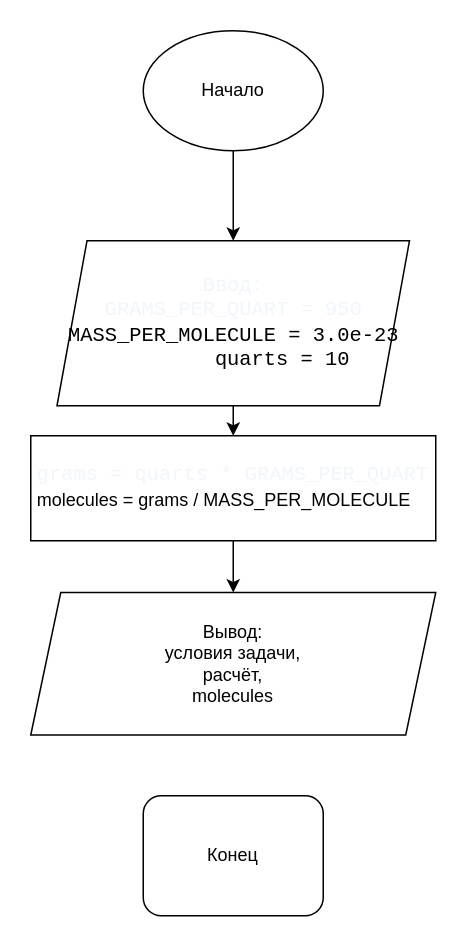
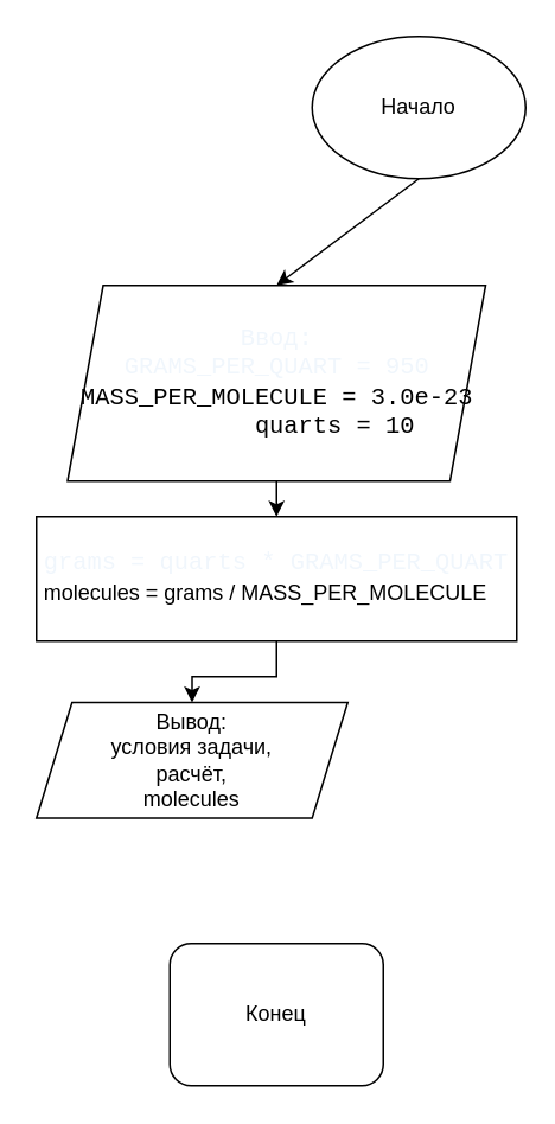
  <mxCell id="0" />
  <mxCell id="1" parent="0" />
- <mxCell id="2" value="Начало" style="ellipse;whiteSpace=wrap;html=1;" vertex="1" parent="1"><mxGeometry x="95" y="20" width="120" height="80" as="geometry" /></mxCell>
+ <mxCell id="2" value="Начало" style="ellipse;whiteSpace=wrap;html=1;" vertex="1" parent="1"><mxGeometry x="175" y="20" width="120" height="80" as="geometry" /></mxCell>
  <mxCell id="3" value="" style="endArrow=classic;html=1;rounded=0;exitX=0.5;exitY=1;exitDx=0;exitDy=0;" edge="1" parent="1" source="2"><mxGeometry width="50" height="50" relative="1" as="geometry"><mxPoint x="180" y="440" as="sourcePoint" /><mxPoint x="155" y="160" as="targetPoint" /></mxGeometry></mxCell>
  <mxCell id="4" style="edgeStyle=orthogonalEdgeStyle;rounded=0;orthogonalLoop=1;jettySize=auto;html=1;exitX=0.5;exitY=1;exitDx=0;exitDy=0;entryX=0.5;entryY=0;entryDx=0;entryDy=0;" edge="1" parent="1" source="5" target="7"><mxGeometry relative="1" as="geometry" /></mxCell>
  <mxCell id="5" value="&lt;div&gt;&lt;span style=&quot;white-space-collapse: break-spaces; font-family: &amp;quot;Monaspace Neon&amp;quot;, ui-monospace, SFMono-Regular, &amp;quot;SF Mono&amp;quot;, Menlo, Consolas, &amp;quot;Liberation Mono&amp;quot;, monospace; font-size: 13.6px;&quot;&gt;&lt;font style=&quot;color: light-dark(rgb(240, 246, 252), rgb(246, 246, 246));&quot;&gt;Ввод:&lt;/font&gt;&lt;/span&gt;&lt;/div&gt;&lt;span style=&quot;white-space-collapse: break-spaces; font-family: &amp;quot;Monaspace Neon&amp;quot;, ui-monospace, SFMono-Regular, &amp;quot;SF Mono&amp;quot;, Menlo, Consolas, &amp;quot;Liberation Mono&amp;quot;, monospace; font-size: 13.6px;&quot;&gt;&lt;font style=&quot;color: light-dark(rgb(240, 246, 252), rgb(246, 246, 246));&quot;&gt;GRAMS_PER_QUART = 950&lt;/font&gt;&lt;/span&gt;&lt;div&gt;&lt;span style=&quot;font-family: &amp;quot;Monaspace Neon&amp;quot;, ui-monospace, SFMono-Regular, &amp;quot;SF Mono&amp;quot;, Menlo, Consolas, &amp;quot;Liberation Mono&amp;quot;, monospace; font-size: 13.6px; white-space-collapse: break-spaces;&quot;&gt;MASS_PER_MOLECULE = 3.0e-23&lt;/span&gt;&lt;span style=&quot;font-family: &amp;quot;Monaspace Neon&amp;quot;, ui-monospace, SFMono-Regular, &amp;quot;SF Mono&amp;quot;, Menlo, Consolas, &amp;quot;Liberation Mono&amp;quot;, monospace; font-size: 13.6px; white-space-collapse: break-spaces;&quot;&gt;&lt;font style=&quot;color: light-dark(rgb(240, 246, 252), rgb(246, 246, 246));&quot;&gt;&lt;/font&gt;&lt;/span&gt;&lt;/div&gt;&lt;div&gt;&lt;font face=&quot;Monaspace Neon, ui-monospace, SFMono-Regular, SF Mono, Menlo, Consolas, Liberation Mono, monospace&quot;&gt;&lt;span style=&quot;font-size: 13.6px; white-space-collapse: break-spaces;&quot;&gt;&amp;nbsp;&lt;span style=&quot;white-space: pre;&quot;&gt;&#09;&lt;/span&gt;quarts = 10&lt;/span&gt;&lt;/font&gt;&lt;/div&gt;" style="shape=parallelogram;perimeter=parallelogramPerimeter;whiteSpace=wrap;html=1;fixedSize=1;" vertex="1" parent="1"><mxGeometry x="37.5" y="160" width="235" height="110" as="geometry" /></mxCell>
  <mxCell id="6" style="edgeStyle=orthogonalEdgeStyle;rounded=0;orthogonalLoop=1;jettySize=auto;html=1;exitX=0.5;exitY=1;exitDx=0;exitDy=0;entryX=0.5;entryY=0;entryDx=0;entryDy=0;" edge="1" parent="1" source="7" target="8"><mxGeometry relative="1" as="geometry" /></mxCell>
  <mxCell id="7" value="&lt;div style=&quot;text-align: left;&quot;&gt;&lt;font style=&quot;color: light-dark(rgb(240, 246, 252), rgb(255, 255, 255));&quot; face=&quot;Monaspace Neon, ui-monospace, SFMono-Regular, SF Mono, Menlo, Consolas, Liberation Mono, monospace&quot;&gt;&lt;span style=&quot;font-size: 13.6px; white-space-collapse: break-spaces;&quot;&gt;grams = quarts * GRAMS_PER_QUART&lt;/span&gt;&lt;/font&gt;&lt;/div&gt;&lt;div style=&quot;text-align: left;&quot;&gt;&lt;span style=&quot;text-align: center;&quot;&gt;molecules = grams / MASS_PER_MOLECULE&lt;/span&gt;&lt;font style=&quot;color: light-dark(rgb(240, 246, 252), rgb(255, 255, 255));&quot; face=&quot;Monaspace Neon, ui-monospace, SFMono-Regular, SF Mono, Menlo, Consolas, Liberation Mono, monospace&quot;&gt;&lt;span style=&quot;font-size: 13.6px; white-space-collapse: break-spaces;&quot;&gt;&lt;/span&gt;&lt;/font&gt;&lt;/div&gt;" style="rounded=0;whiteSpace=wrap;html=1;" vertex="1" parent="1"><mxGeometry x="20" y="290" width="270" height="70" as="geometry" /></mxCell>
- <mxCell id="8" value="Вывод:&lt;div&gt;условия задачи,&lt;/div&gt;&lt;div&gt;расчёт,&lt;/div&gt;&lt;div&gt;molecules&lt;/div&gt;" style="shape=parallelogram;perimeter=parallelogramPerimeter;whiteSpace=wrap;html=1;fixedSize=1;" vertex="1" parent="1"><mxGeometry x="20" y="394.5" width="270" height="95" as="geometry" /></mxCell>
+ <mxCell id="8" value="Вывод:&lt;div&gt;условия задачи,&lt;/div&gt;&lt;div&gt;расчёт,&lt;/div&gt;&lt;div&gt;molecules&lt;/div&gt;" style="shape=parallelogram;perimeter=parallelogramPerimeter;whiteSpace=wrap;html=1;fixedSize=1;" vertex="1" parent="1"><mxGeometry x="20" y="394.5" width="175" height="65" as="geometry" /></mxCell>
  <mxCell id="9" value="Конец" style="whiteSpace=wrap;html=1;rounded=1;" vertex="1" parent="1"><mxGeometry x="95" y="530" width="120" height="80" as="geometry" /></mxCell>
